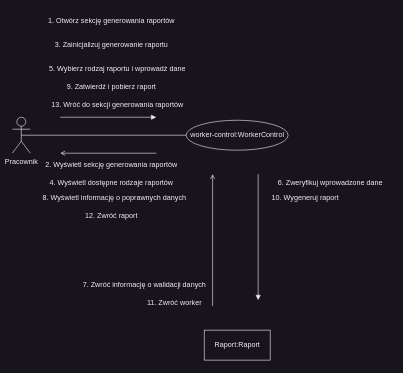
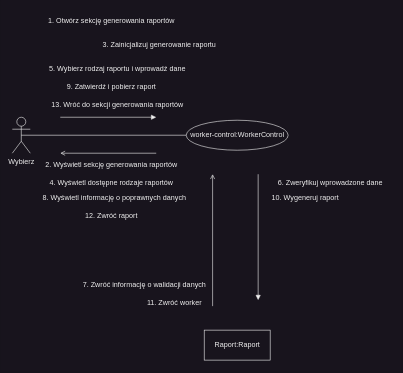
  <mxCell id="0" />
  <mxCell id="1" parent="0" />
- <mxCell id="2" value="Pracownik" style="shape=umlActor;verticalLabelPosition=bottom;verticalAlign=top;html=1;strokeColor=#F0F0F0;fillColor=#18141D;fontColor=#F0F0F0;labelBackgroundColor=none;" vertex="1" parent="1"><mxGeometry x="20" y="195" width="30" height="60" as="geometry" /></mxCell>
+ <mxCell id="2" value="Wybierz" style="shape=umlActor;verticalLabelPosition=bottom;verticalAlign=top;html=1;strokeColor=#F0F0F0;fillColor=#18141D;fontColor=#F0F0F0;labelBackgroundColor=none;" vertex="1" parent="1"><mxGeometry x="20" y="195" width="30" height="60" as="geometry" /></mxCell>
  <mxCell id="3" style="edgeStyle=none;html=1;exitX=0;exitY=0.5;exitDx=0;exitDy=0;entryX=0.5;entryY=0.5;entryDx=0;entryDy=0;entryPerimeter=0;endArrow=none;endFill=0;strokeColor=#F0F0F0;fillColor=#18141D;fontColor=#F0F0F0;labelBackgroundColor=none;" edge="1" parent="1" source="4" target="2"><mxGeometry relative="1" as="geometry" /></mxCell>
  <mxCell id="4" value="worker-control:WorkerControl" style="ellipse;html=1;strokeColor=#F0F0F0;fillColor=#18141D;fontColor=#F0F0F0;labelBackgroundColor=none;" vertex="1" parent="1"><mxGeometry x="310" y="200" width="170" height="50" as="geometry" /></mxCell>
  <mxCell id="5" value="Raport:Raport" style="html=1;strokeColor=#F0F0F0;fillColor=#18141D;fontColor=#F0F0F0;labelBackgroundColor=none;" vertex="1" parent="1"><mxGeometry x="340" y="550" width="110" height="50" as="geometry" /></mxCell>
  <mxCell id="6" value="" style="html=1;verticalAlign=bottom;labelBackgroundColor=none;endArrow=block;endFill=1;strokeColor=#F0F0F0;fillColor=#18141D;fontColor=#F0F0F0;" edge="1" parent="1"><mxGeometry width="160" relative="1" as="geometry"><mxPoint x="100" y="195" as="sourcePoint" /><mxPoint x="260" y="195" as="targetPoint" /></mxGeometry></mxCell>
  <mxCell id="7" value="" style="html=1;verticalAlign=bottom;labelBackgroundColor=none;endArrow=open;endFill=0;strokeColor=#F0F0F0;fillColor=#18141D;fontColor=#F0F0F0;" edge="1" parent="1"><mxGeometry width="160" relative="1" as="geometry"><mxPoint x="260" y="255" as="sourcePoint" /><mxPoint x="100" y="255" as="targetPoint" /></mxGeometry></mxCell>
  <mxCell id="8" value="" style="html=1;verticalAlign=bottom;labelBackgroundColor=none;endArrow=block;endFill=1;strokeColor=#F0F0F0;fillColor=#18141D;fontColor=#F0F0F0;" edge="1" parent="1"><mxGeometry width="160" relative="1" as="geometry"><mxPoint x="430" y="290" as="sourcePoint" /><mxPoint x="430" y="500" as="targetPoint" /></mxGeometry></mxCell>
  <mxCell id="9" value="" style="html=1;verticalAlign=bottom;labelBackgroundColor=none;endArrow=open;endFill=0;strokeColor=#F0F0F0;fillColor=#18141D;fontColor=#F0F0F0;" edge="1" parent="1"><mxGeometry width="160" relative="1" as="geometry"><mxPoint x="354" y="510" as="sourcePoint" /><mxPoint x="354" y="290" as="targetPoint" /></mxGeometry></mxCell>
  <mxCell id="10" value="1. Otwórz sekcję generowania raportów" style="text;html=1;align=center;verticalAlign=middle;resizable=0;points=[];autosize=1;strokeColor=none;fillColor=none;fontColor=#F0F0F0;labelBackgroundColor=none;" vertex="1" parent="1"><mxGeometry x="70" y="20" width="230" height="30" as="geometry" /></mxCell>
  <mxCell id="11" value="2. Wyświetl sekcję generowania raportów" style="text;html=1;align=center;verticalAlign=middle;resizable=0;points=[];autosize=1;strokeColor=none;fillColor=none;fontColor=#F0F0F0;labelBackgroundColor=none;" vertex="1" parent="1"><mxGeometry x="65" y="260" width="240" height="30" as="geometry" /></mxCell>
- <mxCell id="12" value="3. Zainicjalizuj generowanie raportu" style="text;html=1;align=center;verticalAlign=middle;resizable=0;points=[];autosize=1;strokeColor=none;fillColor=none;fontColor=#F0F0F0;labelBackgroundColor=none;" vertex="1" parent="1"><mxGeometry x="80" y="60" width="210" height="30" as="geometry" /></mxCell>
+ <mxCell id="12" value="3. Zainicjalizuj generowanie raportu" style="text;html=1;align=center;verticalAlign=middle;resizable=0;points=[];autosize=1;strokeColor=none;fillColor=none;fontColor=#F0F0F0;labelBackgroundColor=none;" vertex="1" parent="1"><mxGeometry x="160" y="60" width="210" height="30" as="geometry" /></mxCell>
  <mxCell id="13" value="4. Wyświetl dostępne rodzaje raportów" style="text;html=1;align=center;verticalAlign=middle;resizable=0;points=[];autosize=1;strokeColor=none;fillColor=none;fontColor=#F0F0F0;labelBackgroundColor=none;" vertex="1" parent="1"><mxGeometry x="70" y="290" width="230" height="30" as="geometry" /></mxCell>
  <mxCell id="14" value="5. Wybierz rodzaj raportu i wprowadź dane" style="text;html=1;align=center;verticalAlign=middle;resizable=0;points=[];autosize=1;strokeColor=none;fillColor=none;fontColor=#F0F0F0;labelBackgroundColor=none;" vertex="1" parent="1"><mxGeometry x="70" y="100" width="250" height="30" as="geometry" /></mxCell>
  <mxCell id="15" value="6. Zweryfikuj wprowadzone dane" style="text;html=1;align=center;verticalAlign=middle;resizable=0;points=[];autosize=1;strokeColor=none;fillColor=none;fontColor=#F0F0F0;labelBackgroundColor=none;" vertex="1" parent="1"><mxGeometry x="450" y="290" width="200" height="30" as="geometry" /></mxCell>
  <mxCell id="16" value="7. Zwróć informację o walidacji danych" style="text;html=1;align=center;verticalAlign=middle;resizable=0;points=[];autosize=1;strokeColor=none;fillColor=none;fontColor=#F0F0F0;labelBackgroundColor=none;" vertex="1" parent="1"><mxGeometry x="125" y="460" width="230" height="30" as="geometry" /></mxCell>
  <mxCell id="17" value="8. Wyświetl informację o poprawnych danych" style="text;html=1;align=center;verticalAlign=middle;resizable=0;points=[];autosize=1;strokeColor=none;fillColor=none;fontColor=#F0F0F0;labelBackgroundColor=none;" vertex="1" parent="1"><mxGeometry x="60" y="315" width="260" height="30" as="geometry" /></mxCell>
  <mxCell id="18" value="13. Wróć do sekcji generowania raportów" style="text;html=1;align=center;verticalAlign=middle;resizable=0;points=[];autosize=1;strokeColor=none;fillColor=none;fontColor=#F0F0F0;labelBackgroundColor=none;" vertex="1" parent="1"><mxGeometry x="75" y="160" width="240" height="30" as="geometry" /></mxCell>
  <mxCell id="19" value="9. Zatwierdź i pobierz raport" style="text;html=1;align=center;verticalAlign=middle;resizable=0;points=[];autosize=1;strokeColor=none;fillColor=none;fontColor=#F0F0F0;labelBackgroundColor=none;" vertex="1" parent="1"><mxGeometry x="100" y="130" width="170" height="30" as="geometry" /></mxCell>
  <mxCell id="20" value="10. Wygeneruj raport&amp;nbsp;" style="text;html=1;align=center;verticalAlign=middle;resizable=0;points=[];autosize=1;strokeColor=none;fillColor=none;fontColor=#F0F0F0;labelBackgroundColor=none;" vertex="1" parent="1"><mxGeometry x="440" y="315" width="140" height="30" as="geometry" /></mxCell>
  <mxCell id="21" value="11. Zwróć worker" style="text;html=1;align=center;verticalAlign=middle;resizable=0;points=[];autosize=1;strokeColor=none;fillColor=none;fontColor=#F0F0F0;labelBackgroundColor=none;" vertex="1" parent="1"><mxGeometry x="235" y="490" width="110" height="30" as="geometry" /></mxCell>
  <mxCell id="22" value="12. Zwróć raport" style="text;html=1;align=center;verticalAlign=middle;resizable=0;points=[];autosize=1;strokeColor=none;fillColor=none;fontColor=#F0F0F0;labelBackgroundColor=none;" vertex="1" parent="1"><mxGeometry x="130" y="345" width="110" height="30" as="geometry" /></mxCell>
